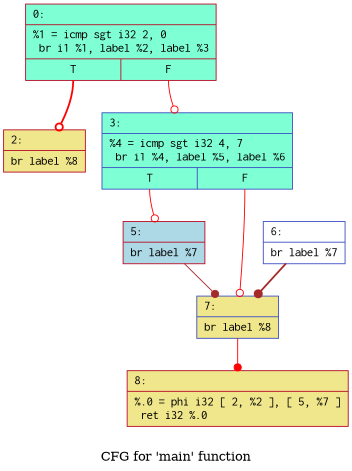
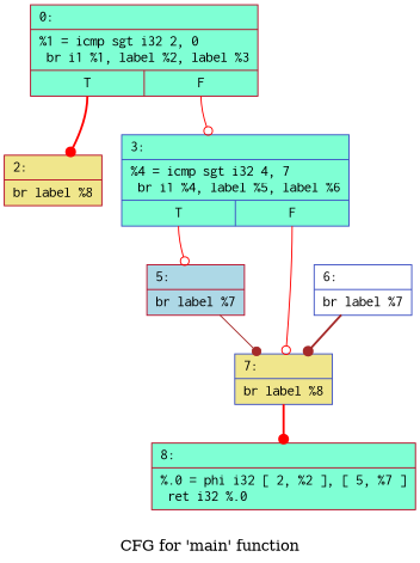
  digraph {
    label="CFG for 'main' function"
    node [color="#b70d28ff" fillcolor=aquamarine fontname=Courier shape=record style=filled]
    edge [arrowhead=odot color=red style=solid]
    n1 [label="{0:\l|  %1 = icmp sgt i32 2, 0\l  br i1 %1, label %2, label %3\l|{<s0>T|<s1>F}}"]
    n2 [fillcolor=khaki label="{2:\l|  br label %8\l}"]
    n3 [color="#3d50c3ff" label="{3:\l|  %4 = icmp sgt i32 4, 7\l  br i1 %4, label %5, label %6\l|{<s0>T|<s1>F}}"]
    n4 [fillcolor=lightblue label="{5:\l|  br label %7\l}"]
    n5 [color="#3d50c3ff" fillcolor=khaki label="{7:\l|  br label %8\l}"]
-   n6 [fillcolor=khaki label="{8:\l|  %.0 = phi i32 [ 2, %2 ], [ 5, %7 ]\l  ret i32 %.0\l}"]
+   n6 [label="{8:\l|  %.0 = phi i32 [ 2, %2 ], [ 5, %7 ]\l  ret i32 %.0\l}"]
    n7 [color="#3d50c3ff" fillcolor=white label="{6:\l|  br label %7\l}"]
-   n1 -> n2 [style=bold tailport=s0]
+   n1 -> n2 [arrowhead=dot style=bold tailport=s0]
    n1 -> n3 [tailport=s1]
    n3 -> n4 [tailport=s0]
    n3 -> n5 [tailport=s1]
    n4 -> n5 [arrowhead=dot color=brown]
-   n5 -> n6 [arrowhead=dot]
+   n5 -> n6 [arrowhead=dot style=bold]
    n7 -> n5 [arrowhead=dot color=brown style=bold]
  }
